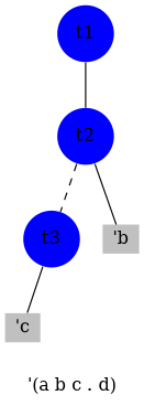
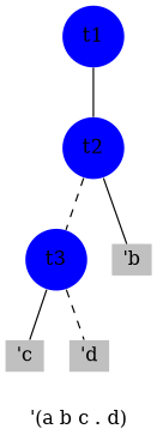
  graph {
    label="'(a b c . d)"
    ordering=out
    node [fillcolor=blue penwidth=0 shape=circle style=filled]
    edge [style=solid]
    t1 [height=0.1 width=0.1]
    t2 [height=0.1 width=0.1]
    t3 [height=0.1 width=0.1]
    n4 [fillcolor=gray height=0.3 label="'b" shape=none width=0.3]
    n5 [fillcolor=gray height=0.3 label="'c" shape=none width=0.3]
+   n6 [fillcolor=gray height=0.3 label="'d" shape=none width=0.3]
    t1 -- t2
    t2 -- t3 [style=dashed]
    t2 -- n4
    t3 -- n5
+   t3 -- n6 [style=dashed]
  }
